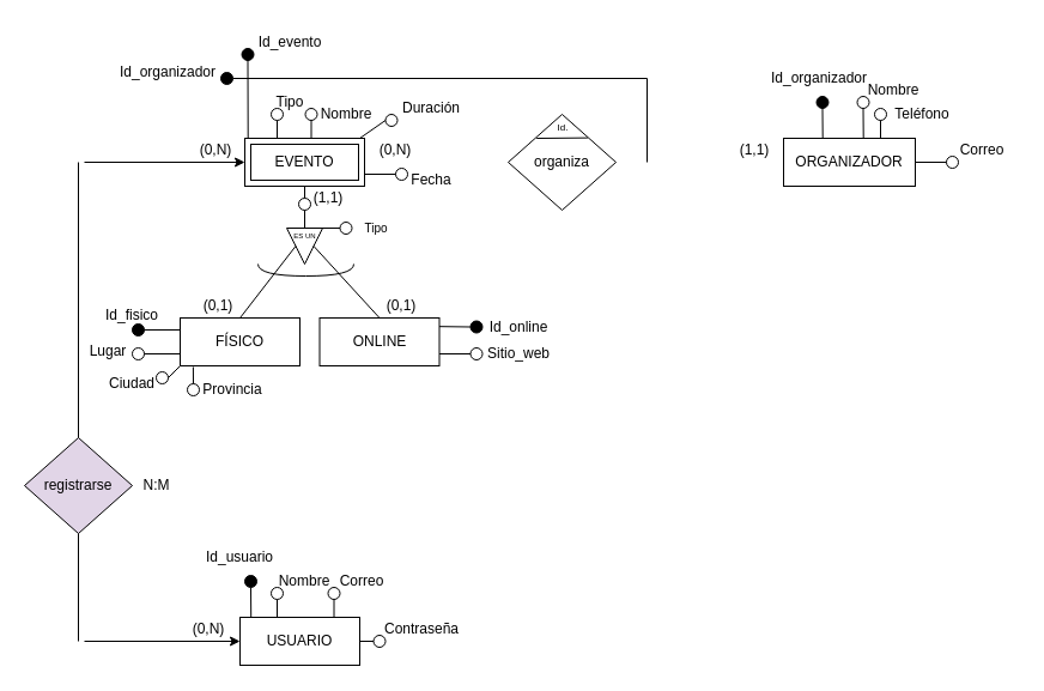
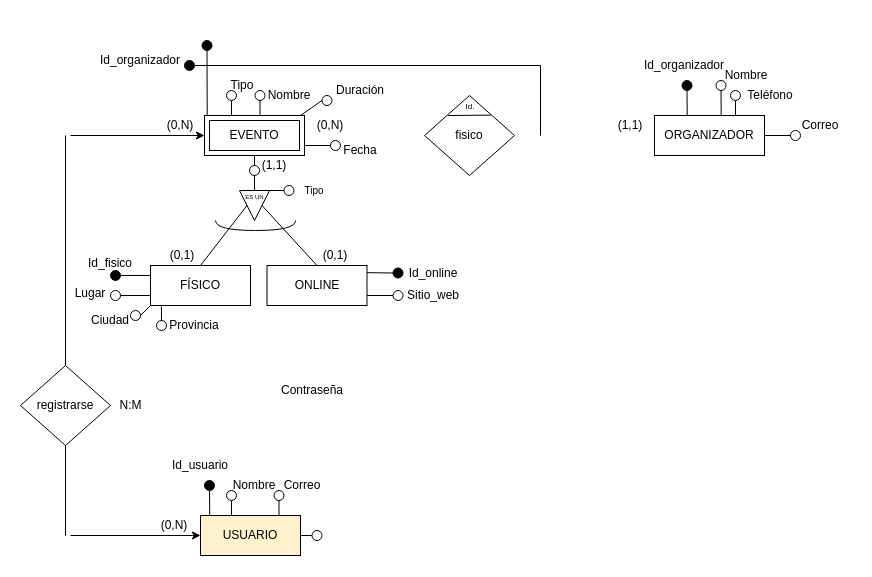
  <mxCell id="0" />
  <mxCell id="1" parent="0" />
  <mxCell id="2" value="ORGANIZADOR" style="rounded=0;whiteSpace=wrap;html=1;" parent="1" vertex="1"><mxGeometry x="654" y="115" width="110" height="40" as="geometry" /></mxCell>
- <mxCell id="3" value="organiza" style="rhombus;whiteSpace=wrap;html=1;" parent="1" vertex="1"><mxGeometry x="424" y="95" width="90" height="80" as="geometry" /></mxCell>
+ <mxCell id="3" value="fisico" style="rhombus;whiteSpace=wrap;html=1;" parent="1" vertex="1"><mxGeometry x="424" y="95" width="90" height="80" as="geometry" /></mxCell>
  <mxCell id="4" value="" style="ellipse;whiteSpace=wrap;html=1;aspect=fixed;" parent="1" vertex="1"><mxGeometry x="249" y="165" width="10" height="10" as="geometry" /></mxCell>
  <mxCell id="5" value="" style="endArrow=none;html=1;rounded=0;" parent="1" edge="1"><mxGeometry width="50" height="50" relative="1" as="geometry"><mxPoint x="254" y="195" as="sourcePoint" /><mxPoint x="254" y="175" as="targetPoint" /></mxGeometry></mxCell>
  <mxCell id="6" value="" style="triangle;whiteSpace=wrap;html=1;rotation=90;" parent="1" vertex="1"><mxGeometry x="239" y="190" width="30" height="30" as="geometry" /></mxCell>
  <mxCell id="7" value="&lt;font style=&quot;font-size: 6px;&quot;&gt;ES UN&lt;/font&gt;" style="text;html=1;align=center;verticalAlign=middle;whiteSpace=wrap;rounded=0;" parent="1" vertex="1"><mxGeometry x="241.5" y="190" width="25" height="10" as="geometry" /></mxCell>
  <mxCell id="8" value="" style="endArrow=none;html=1;rounded=0;entryX=0;entryY=0.5;entryDx=0;entryDy=0;exitX=1;exitY=0;exitDx=0;exitDy=0;" parent="1" source="7" target="9" edge="1"><mxGeometry width="50" height="50" relative="1" as="geometry"><mxPoint x="269" y="195" as="sourcePoint" /><mxPoint x="294.21" y="180" as="targetPoint" /></mxGeometry></mxCell>
  <mxCell id="9" value="" style="ellipse;whiteSpace=wrap;html=1;aspect=fixed;" parent="1" vertex="1"><mxGeometry x="283.5" y="185" width="10" height="10" as="geometry" /></mxCell>
  <mxCell id="10" value="" style="endArrow=none;html=1;rounded=0;exitX=0.5;exitY=0;exitDx=0;exitDy=0;entryX=0.5;entryY=1;entryDx=0;entryDy=0;" parent="1" source="4" edge="1"><mxGeometry width="50" height="50" relative="1" as="geometry"><mxPoint x="330" y="295" as="sourcePoint" /><mxPoint x="254" y="155" as="targetPoint" /></mxGeometry></mxCell>
  <mxCell id="11" value="&lt;font style=&quot;font-size: 10px;&quot;&gt;Tipo&lt;/font&gt;" style="text;html=1;align=center;verticalAlign=middle;whiteSpace=wrap;rounded=0;" parent="1" vertex="1"><mxGeometry x="283.5" y="175" width="60" height="30" as="geometry" /></mxCell>
  <mxCell id="12" value="FÍSICO" style="rounded=0;whiteSpace=wrap;html=1;" parent="1" vertex="1"><mxGeometry x="150" y="265" width="100" height="40" as="geometry" /></mxCell>
  <mxCell id="13" value="ONLINE" style="rounded=0;whiteSpace=wrap;html=1;" parent="1" vertex="1"><mxGeometry x="266.5" y="265" width="100" height="40" as="geometry" /></mxCell>
  <mxCell id="14" value="" style="endArrow=none;html=1;rounded=0;entryX=0.5;entryY=1;entryDx=0;entryDy=0;exitX=0.5;exitY=0;exitDx=0;exitDy=0;" parent="1" source="12" target="6" edge="1"><mxGeometry width="50" height="50" relative="1" as="geometry"><mxPoint x="120" y="415" as="sourcePoint" /><mxPoint x="170" y="365" as="targetPoint" /></mxGeometry></mxCell>
  <mxCell id="15" value="" style="endArrow=none;html=1;rounded=0;entryX=0.5;entryY=0;entryDx=0;entryDy=0;exitX=0.5;exitY=0;exitDx=0;exitDy=0;" parent="1" source="13" target="6" edge="1"><mxGeometry width="50" height="50" relative="1" as="geometry"><mxPoint x="120" y="415" as="sourcePoint" /><mxPoint x="170" y="365" as="targetPoint" /></mxGeometry></mxCell>
  <mxCell id="16" value="" style="shape=requiredInterface;html=1;verticalLabelPosition=bottom;sketch=0;rotation=90;" parent="1" vertex="1"><mxGeometry x="250" y="185" width="10" height="80" as="geometry" /></mxCell>
- <mxCell id="17" value="registrarse" style="rhombus;whiteSpace=wrap;html=1;fillColor=#e1d5e7;" parent="1" vertex="1"><mxGeometry x="20" y="365" width="90" height="80" as="geometry" /></mxCell>
- <mxCell id="18" value="USUARIO" style="rounded=0;whiteSpace=wrap;html=1;" parent="1" vertex="1"><mxGeometry x="200" y="515" width="100" height="40" as="geometry" /></mxCell>
+ <mxCell id="17" value="registrarse" style="rhombus;whiteSpace=wrap;html=1;" parent="1" vertex="1"><mxGeometry x="20" y="365" width="90" height="80" as="geometry" /></mxCell>
+ <mxCell id="18" value="USUARIO" style="rounded=0;whiteSpace=wrap;html=1;fillColor=#fff2cc;" parent="1" vertex="1"><mxGeometry x="200" y="515" width="100" height="40" as="geometry" /></mxCell>
  <mxCell id="19" value="EVENTO" style="shape=ext;margin=3;double=1;whiteSpace=wrap;html=1;align=center;" parent="1" vertex="1"><mxGeometry x="204" y="115" width="100" height="40" as="geometry" /></mxCell>
  <mxCell id="20" value="" style="endArrow=none;html=1;rounded=0;exitX=0.5;exitY=0;exitDx=0;exitDy=0;" parent="1" source="17" edge="1"><mxGeometry width="50" height="50" relative="1" as="geometry"><mxPoint x="180" y="405" as="sourcePoint" /><mxPoint x="65" y="135" as="targetPoint" /></mxGeometry></mxCell>
  <mxCell id="21" value="" style="endArrow=none;html=1;rounded=0;exitX=0.5;exitY=1;exitDx=0;exitDy=0;" parent="1" source="17" edge="1"><mxGeometry width="50" height="50" relative="1" as="geometry"><mxPoint x="110" y="375" as="sourcePoint" /><mxPoint x="65" y="535" as="targetPoint" /></mxGeometry></mxCell>
  <mxCell id="22" value="Id_organizador" style="text;html=1;align=center;verticalAlign=middle;whiteSpace=wrap;rounded=0;" parent="1" vertex="1"><mxGeometry x="654" y="50" width="60" height="30" as="geometry" /></mxCell>
  <mxCell id="23" value="" style="ellipse;whiteSpace=wrap;html=1;aspect=fixed;fillColor=black;" parent="1" vertex="1"><mxGeometry x="681.5" y="80" width="10" height="10" as="geometry" /></mxCell>
  <mxCell id="24" value="" style="endArrow=none;html=1;rounded=0;entryX=0.5;entryY=1;entryDx=0;entryDy=0;exitX=0.75;exitY=0;exitDx=0;exitDy=0;" parent="1" target="23" edge="1"><mxGeometry width="50" height="50" relative="1" as="geometry"><mxPoint x="686.71" y="115" as="sourcePoint" /><mxPoint x="408.71" y="205" as="targetPoint" /></mxGeometry></mxCell>
  <mxCell id="25" value="Nombre" style="text;html=1;align=center;verticalAlign=middle;whiteSpace=wrap;rounded=0;" parent="1" vertex="1"><mxGeometry x="715.5" y="60" width="60" height="30" as="geometry" /></mxCell>
  <mxCell id="26" value="" style="ellipse;whiteSpace=wrap;html=1;aspect=fixed;fillColor=none;" parent="1" vertex="1"><mxGeometry x="715.5" y="80" width="10" height="10" as="geometry" /></mxCell>
  <mxCell id="27" value="" style="endArrow=none;html=1;rounded=0;entryX=0.5;entryY=1;entryDx=0;entryDy=0;exitX=0.75;exitY=0;exitDx=0;exitDy=0;" parent="1" target="26" edge="1"><mxGeometry width="50" height="50" relative="1" as="geometry"><mxPoint x="720.71" y="115" as="sourcePoint" /><mxPoint x="442.71" y="205" as="targetPoint" /></mxGeometry></mxCell>
  <mxCell id="28" value="Teléfono" style="text;html=1;align=center;verticalAlign=middle;whiteSpace=wrap;rounded=0;" parent="1" vertex="1"><mxGeometry x="740" y="80" width="60" height="30" as="geometry" /></mxCell>
  <mxCell id="29" value="" style="ellipse;whiteSpace=wrap;html=1;aspect=fixed;fillColor=none;" parent="1" vertex="1"><mxGeometry x="730" y="90" width="10" height="10" as="geometry" /></mxCell>
  <mxCell id="30" value="" style="endArrow=none;html=1;rounded=0;entryX=0.5;entryY=1;entryDx=0;entryDy=0;" parent="1" target="29" edge="1"><mxGeometry width="50" height="50" relative="1" as="geometry"><mxPoint x="735" y="115" as="sourcePoint" /><mxPoint x="457.21" y="215" as="targetPoint" /></mxGeometry></mxCell>
  <mxCell id="31" value="Correo" style="text;html=1;align=center;verticalAlign=middle;whiteSpace=wrap;rounded=0;" parent="1" vertex="1"><mxGeometry x="790" y="110" width="60" height="30" as="geometry" /></mxCell>
  <mxCell id="32" value="" style="ellipse;whiteSpace=wrap;html=1;aspect=fixed;fillColor=none;" parent="1" vertex="1"><mxGeometry x="790" y="130" width="10" height="10" as="geometry" /></mxCell>
  <mxCell id="33" value="" style="endArrow=none;html=1;rounded=0;entryX=0;entryY=0.5;entryDx=0;entryDy=0;exitX=1;exitY=0.5;exitDx=0;exitDy=0;" parent="1" source="2" target="32" edge="1"><mxGeometry width="50" height="50" relative="1" as="geometry"><mxPoint x="795.21" y="165" as="sourcePoint" /><mxPoint x="517.21" y="255" as="targetPoint" /></mxGeometry></mxCell>
  <mxCell id="34" value="" style="ellipse;whiteSpace=wrap;html=1;aspect=fixed;fillColor=black;" parent="1" vertex="1"><mxGeometry x="201.5" y="40" width="10" height="10" as="geometry" /></mxCell>
  <mxCell id="35" value="" style="endArrow=none;html=1;rounded=0;entryX=0.5;entryY=1;entryDx=0;entryDy=0;exitX=0.75;exitY=0;exitDx=0;exitDy=0;" parent="1" target="34" edge="1"><mxGeometry width="50" height="50" relative="1" as="geometry"><mxPoint x="206.71" y="115" as="sourcePoint" /><mxPoint x="-71.29" y="205" as="targetPoint" /></mxGeometry></mxCell>
- <mxCell id="36" value="Id_evento" style="text;html=1;align=center;verticalAlign=middle;whiteSpace=wrap;rounded=0;" parent="1" vertex="1"><mxGeometry x="211.5" y="20" width="60" height="30" as="geometry" /></mxCell>
  <mxCell id="37" value="Tipo" style="text;html=1;align=center;verticalAlign=middle;whiteSpace=wrap;rounded=0;" parent="1" vertex="1"><mxGeometry x="211.5" y="70" width="60" height="30" as="geometry" /></mxCell>
  <mxCell id="38" value="" style="ellipse;whiteSpace=wrap;html=1;aspect=fixed;fillColor=none;" parent="1" vertex="1"><mxGeometry x="226" y="90" width="10" height="10" as="geometry" /></mxCell>
  <mxCell id="39" value="" style="endArrow=none;html=1;rounded=0;entryX=0.5;entryY=1;entryDx=0;entryDy=0;exitX=0.27;exitY=0;exitDx=0;exitDy=0;exitPerimeter=0;" parent="1" source="19" target="38" edge="1"><mxGeometry width="50" height="50" relative="1" as="geometry"><mxPoint x="200" y="95" as="sourcePoint" /><mxPoint x="-46.79" y="215" as="targetPoint" /></mxGeometry></mxCell>
  <mxCell id="40" value="Nombre" style="text;html=1;align=center;verticalAlign=middle;whiteSpace=wrap;rounded=0;" parent="1" vertex="1"><mxGeometry x="259" y="80" width="60" height="30" as="geometry" /></mxCell>
  <mxCell id="41" value="" style="ellipse;whiteSpace=wrap;html=1;aspect=fixed;fillColor=none;" parent="1" vertex="1"><mxGeometry x="254.5" y="90" width="10" height="10" as="geometry" /></mxCell>
  <mxCell id="42" value="" style="endArrow=none;html=1;rounded=0;entryX=0.5;entryY=1;entryDx=0;entryDy=0;exitX=0.27;exitY=0;exitDx=0;exitDy=0;exitPerimeter=0;" parent="1" target="41" edge="1"><mxGeometry width="50" height="50" relative="1" as="geometry"><mxPoint x="259.5" y="115" as="sourcePoint" /><mxPoint x="-18.29" y="215" as="targetPoint" /></mxGeometry></mxCell>
  <mxCell id="43" value="Duración" style="text;html=1;align=center;verticalAlign=middle;whiteSpace=wrap;rounded=0;" parent="1" vertex="1"><mxGeometry x="330" y="75" width="60" height="30" as="geometry" /></mxCell>
  <mxCell id="44" value="" style="ellipse;whiteSpace=wrap;html=1;aspect=fixed;fillColor=none;" parent="1" vertex="1"><mxGeometry x="321.5" y="95" width="10" height="10" as="geometry" /></mxCell>
  <mxCell id="45" value="" style="endArrow=none;html=1;rounded=0;entryX=0;entryY=0.5;entryDx=0;entryDy=0;exitX=1;exitY=0.5;exitDx=0;exitDy=0;" parent="1" target="44" edge="1"><mxGeometry width="50" height="50" relative="1" as="geometry"><mxPoint x="300" y="115" as="sourcePoint" /><mxPoint x="53.21" y="235" as="targetPoint" /></mxGeometry></mxCell>
  <mxCell id="46" value="Fecha" style="text;html=1;align=center;verticalAlign=middle;whiteSpace=wrap;rounded=0;" parent="1" vertex="1"><mxGeometry x="330" y="135" width="60" height="30" as="geometry" /></mxCell>
  <mxCell id="47" value="" style="ellipse;whiteSpace=wrap;html=1;aspect=fixed;fillColor=none;" parent="1" vertex="1"><mxGeometry x="330" y="140" width="10" height="10" as="geometry" /></mxCell>
  <mxCell id="48" value="" style="endArrow=none;html=1;rounded=0;entryX=0;entryY=0.5;entryDx=0;entryDy=0;exitX=1;exitY=0.5;exitDx=0;exitDy=0;" parent="1" target="47" edge="1"><mxGeometry width="50" height="50" relative="1" as="geometry"><mxPoint x="304" y="145" as="sourcePoint" /><mxPoint x="57.21" y="265" as="targetPoint" /></mxGeometry></mxCell>
  <mxCell id="49" value="Sitio_web" style="text;html=1;align=center;verticalAlign=middle;whiteSpace=wrap;rounded=0;" parent="1" vertex="1"><mxGeometry x="402.5" y="280" width="60" height="30" as="geometry" /></mxCell>
  <mxCell id="50" value="" style="ellipse;whiteSpace=wrap;html=1;aspect=fixed;fillColor=none;" parent="1" vertex="1"><mxGeometry x="392.5" y="290" width="10" height="10" as="geometry" /></mxCell>
  <mxCell id="51" value="" style="endArrow=none;html=1;rounded=0;entryX=0;entryY=0.5;entryDx=0;entryDy=0;exitX=1;exitY=0.5;exitDx=0;exitDy=0;" parent="1" target="50" edge="1"><mxGeometry width="50" height="50" relative="1" as="geometry"><mxPoint x="366.5" y="295" as="sourcePoint" /><mxPoint x="119.71" y="415" as="targetPoint" /></mxGeometry></mxCell>
  <mxCell id="52" value="" style="ellipse;whiteSpace=wrap;html=1;aspect=fixed;fillColor=black;" parent="1" vertex="1"><mxGeometry x="392.5" y="267.5" width="10" height="10" as="geometry" /></mxCell>
  <mxCell id="53" value="" style="endArrow=none;html=1;rounded=0;exitX=1;exitY=0.179;exitDx=0;exitDy=0;entryX=0;entryY=0.5;entryDx=0;entryDy=0;exitPerimeter=0;" parent="1" source="13" target="52" edge="1"><mxGeometry width="50" height="50" relative="1" as="geometry"><mxPoint x="397.71" y="302.5" as="sourcePoint" /><mxPoint x="390" y="275" as="targetPoint" /></mxGeometry></mxCell>
  <mxCell id="54" value="Id_online" style="text;html=1;align=center;verticalAlign=middle;whiteSpace=wrap;rounded=0;" parent="1" vertex="1"><mxGeometry x="402.5" y="257.5" width="60" height="30" as="geometry" /></mxCell>
  <mxCell id="55" value="" style="ellipse;whiteSpace=wrap;html=1;aspect=fixed;fillColor=black;" parent="1" vertex="1"><mxGeometry x="110" y="270" width="10" height="10" as="geometry" /></mxCell>
  <mxCell id="56" value="" style="endArrow=none;html=1;rounded=0;entryX=1;entryY=0.5;entryDx=0;entryDy=0;exitX=0;exitY=0.25;exitDx=0;exitDy=0;" parent="1" source="12" target="55" edge="1"><mxGeometry width="50" height="50" relative="1" as="geometry"><mxPoint x="115.21" y="305" as="sourcePoint" /><mxPoint x="-162.79" y="395" as="targetPoint" /></mxGeometry></mxCell>
  <mxCell id="57" value="Id_fisico" style="text;html=1;align=center;verticalAlign=middle;whiteSpace=wrap;rounded=0;" parent="1" vertex="1"><mxGeometry x="80" y="247.5" width="60" height="30" as="geometry" /></mxCell>
  <mxCell id="58" value="Lugar" style="text;html=1;align=center;verticalAlign=middle;whiteSpace=wrap;rounded=0;" parent="1" vertex="1"><mxGeometry x="60" y="277.5" width="60" height="30" as="geometry" /></mxCell>
  <mxCell id="59" value="" style="ellipse;whiteSpace=wrap;html=1;aspect=fixed;fillColor=none;" parent="1" vertex="1"><mxGeometry x="110" y="290" width="10" height="10" as="geometry" /></mxCell>
  <mxCell id="60" value="" style="endArrow=none;html=1;rounded=0;exitX=0;exitY=0.75;exitDx=0;exitDy=0;" parent="1" source="12" edge="1"><mxGeometry width="50" height="50" relative="1" as="geometry"><mxPoint x="84" y="295" as="sourcePoint" /><mxPoint x="120" y="295" as="targetPoint" /></mxGeometry></mxCell>
  <mxCell id="61" value="" style="ellipse;whiteSpace=wrap;html=1;aspect=fixed;fillColor=black;" parent="1" vertex="1"><mxGeometry x="204" y="480" width="10" height="10" as="geometry" /></mxCell>
  <mxCell id="62" value="" style="endArrow=none;html=1;rounded=0;entryX=0.5;entryY=1;entryDx=0;entryDy=0;exitX=0.75;exitY=0;exitDx=0;exitDy=0;" parent="1" target="61" edge="1"><mxGeometry width="50" height="50" relative="1" as="geometry"><mxPoint x="209.21" y="515" as="sourcePoint" /><mxPoint x="-68.79" y="605" as="targetPoint" /></mxGeometry></mxCell>
  <mxCell id="63" value="Id_usuario" style="text;html=1;align=center;verticalAlign=middle;whiteSpace=wrap;rounded=0;" parent="1" vertex="1"><mxGeometry x="170" y="450" width="60" height="30" as="geometry" /></mxCell>
  <mxCell id="64" value="" style="ellipse;whiteSpace=wrap;html=1;aspect=fixed;fillColor=none;" parent="1" vertex="1"><mxGeometry x="226" y="490" width="10" height="10" as="geometry" /></mxCell>
  <mxCell id="65" value="" style="endArrow=none;html=1;rounded=0;entryX=0.5;entryY=1;entryDx=0;entryDy=0;exitX=0.27;exitY=0;exitDx=0;exitDy=0;exitPerimeter=0;" parent="1" target="64" edge="1"><mxGeometry width="50" height="50" relative="1" as="geometry"><mxPoint x="231" y="515" as="sourcePoint" /><mxPoint x="-46.79" y="615" as="targetPoint" /></mxGeometry></mxCell>
  <mxCell id="66" value="Nombre" style="text;html=1;align=center;verticalAlign=middle;whiteSpace=wrap;rounded=0;" parent="1" vertex="1"><mxGeometry x="224" y="470" width="60" height="30" as="geometry" /></mxCell>
  <mxCell id="67" value="" style="ellipse;whiteSpace=wrap;html=1;aspect=fixed;fillColor=none;" parent="1" vertex="1"><mxGeometry x="273.5" y="490" width="10" height="10" as="geometry" /></mxCell>
  <mxCell id="68" value="" style="endArrow=none;html=1;rounded=0;entryX=0.5;entryY=1;entryDx=0;entryDy=0;exitX=0.27;exitY=0;exitDx=0;exitDy=0;exitPerimeter=0;" parent="1" target="67" edge="1"><mxGeometry width="50" height="50" relative="1" as="geometry"><mxPoint x="278.5" y="515" as="sourcePoint" /><mxPoint x="0.71" y="615" as="targetPoint" /></mxGeometry></mxCell>
  <mxCell id="69" value="Correo" style="text;html=1;align=center;verticalAlign=middle;whiteSpace=wrap;rounded=0;" parent="1" vertex="1"><mxGeometry x="271.5" y="470" width="60" height="30" as="geometry" /></mxCell>
  <mxCell id="70" value="" style="ellipse;whiteSpace=wrap;html=1;aspect=fixed;fillColor=none;" parent="1" vertex="1"><mxGeometry x="311.5" y="530" width="10" height="10" as="geometry" /></mxCell>
  <mxCell id="71" value="" style="endArrow=none;html=1;rounded=0;exitX=1;exitY=0.5;exitDx=0;exitDy=0;entryX=0;entryY=0.5;entryDx=0;entryDy=0;" parent="1" source="18" target="70" edge="1"><mxGeometry width="50" height="50" relative="1" as="geometry"><mxPoint x="317" y="557.5" as="sourcePoint" /><mxPoint x="320" y="555" as="targetPoint" /></mxGeometry></mxCell>
- <mxCell id="72" value="Contraseña" style="text;html=1;align=center;verticalAlign=middle;whiteSpace=wrap;rounded=0;" parent="1" vertex="1"><mxGeometry x="321.5" y="510" width="60" height="30" as="geometry" /></mxCell>
+ <mxCell id="72" value="Contraseña" style="text;html=1;align=center;verticalAlign=middle;whiteSpace=wrap;rounded=0;" parent="1" vertex="1"><mxGeometry x="281.5" y="375" width="60" height="30" as="geometry" /></mxCell>
  <mxCell id="73" value="&lt;font style=&quot;font-size: 12px;&quot;&gt;(1,1)&lt;/font&gt;" style="text;html=1;align=center;verticalAlign=middle;whiteSpace=wrap;rounded=0;" parent="1" vertex="1"><mxGeometry x="600" y="110" width="60" height="30" as="geometry" /></mxCell>
  <mxCell id="74" value="&lt;font style=&quot;font-size: 12px;&quot;&gt;(1,1)&lt;/font&gt;" style="text;html=1;align=center;verticalAlign=middle;whiteSpace=wrap;rounded=0;" parent="1" vertex="1"><mxGeometry x="244" y="150" width="60" height="30" as="geometry" /></mxCell>
  <mxCell id="75" value="&lt;font style=&quot;font-size: 12px;&quot;&gt;(0,1)&lt;/font&gt;" style="text;html=1;align=center;verticalAlign=middle;whiteSpace=wrap;rounded=0;" parent="1" vertex="1"><mxGeometry x="305" y="240" width="60" height="30" as="geometry" /></mxCell>
  <mxCell id="76" value="&lt;font style=&quot;font-size: 12px;&quot;&gt;(0,1)&lt;/font&gt;" style="text;html=1;align=center;verticalAlign=middle;whiteSpace=wrap;rounded=0;" parent="1" vertex="1"><mxGeometry x="151.5" y="240" width="60" height="30" as="geometry" /></mxCell>
  <mxCell id="77" value="&lt;font style=&quot;font-size: 12px;&quot;&gt;(0,N)&lt;/font&gt;" style="text;html=1;align=center;verticalAlign=middle;whiteSpace=wrap;rounded=0;" parent="1" vertex="1"><mxGeometry x="300" y="110" width="60" height="30" as="geometry" /></mxCell>
  <mxCell id="78" value="N:M" style="text;html=1;align=center;verticalAlign=middle;resizable=0;points=[];autosize=1;strokeColor=none;fillColor=none;" parent="1" vertex="1"><mxGeometry x="105" y="390" width="50" height="30" as="geometry" /></mxCell>
  <mxCell id="79" value="&lt;font style=&quot;font-size: 12px;&quot;&gt;(0,N)&lt;/font&gt;" style="text;html=1;align=center;verticalAlign=middle;whiteSpace=wrap;rounded=0;" parent="1" vertex="1"><mxGeometry x="150" y="110" width="60" height="30" as="geometry" /></mxCell>
  <mxCell id="80" value="&lt;font style=&quot;font-size: 12px;&quot;&gt;(0,N)&lt;/font&gt;" style="text;html=1;align=center;verticalAlign=middle;whiteSpace=wrap;rounded=0;" parent="1" vertex="1"><mxGeometry x="144" y="510" width="60" height="30" as="geometry" /></mxCell>
  <mxCell id="81" value="" style="endArrow=classic;html=1;rounded=0;entryX=0;entryY=0.5;entryDx=0;entryDy=0;" parent="1" target="19" edge="1"><mxGeometry width="50" height="50" relative="1" as="geometry"><mxPoint x="70" y="135" as="sourcePoint" /><mxPoint x="290" y="255" as="targetPoint" /></mxGeometry></mxCell>
  <mxCell id="82" value="" style="endArrow=classic;html=1;rounded=0;entryX=0;entryY=0.5;entryDx=0;entryDy=0;" parent="1" target="18" edge="1"><mxGeometry width="50" height="50" relative="1" as="geometry"><mxPoint x="70" y="535" as="sourcePoint" /><mxPoint x="210" y="385" as="targetPoint" /></mxGeometry></mxCell>
  <mxCell id="83" value="" style="endArrow=none;html=1;rounded=0;entryX=0.908;entryY=0.981;entryDx=0;entryDy=0;exitX=0;exitY=0;exitDx=0;exitDy=0;entryPerimeter=0;" parent="1" target="84" edge="1"><mxGeometry width="50" height="50" relative="1" as="geometry"><mxPoint x="447.71" y="115" as="sourcePoint" /><mxPoint x="487.71" y="115" as="targetPoint" /></mxGeometry></mxCell>
  <mxCell id="84" value="&lt;font style=&quot;font-size: 8px;&quot;&gt;Id.&lt;/font&gt;" style="text;html=1;align=center;verticalAlign=middle;whiteSpace=wrap;rounded=0;" parent="1" vertex="1"><mxGeometry x="445" y="95" width="50" height="20" as="geometry" /></mxCell>
  <mxCell id="85" value="" style="endArrow=none;html=1;rounded=0;" parent="1" edge="1"><mxGeometry width="50" height="50" relative="1" as="geometry"><mxPoint x="540" y="135" as="sourcePoint" /><mxPoint x="540" y="65" as="targetPoint" /></mxGeometry></mxCell>
  <mxCell id="86" value="" style="ellipse;whiteSpace=wrap;html=1;aspect=fixed;fillColor=black;" parent="1" vertex="1"><mxGeometry x="184" y="60" width="10" height="10" as="geometry" /></mxCell>
  <mxCell id="87" value="" style="endArrow=none;html=1;rounded=0;entryX=1;entryY=0.5;entryDx=0;entryDy=0;" parent="1" target="86" edge="1"><mxGeometry width="50" height="50" relative="1" as="geometry"><mxPoint x="540" y="65" as="sourcePoint" /><mxPoint x="-88.79" y="190" as="targetPoint" /></mxGeometry></mxCell>
  <mxCell id="88" value="Id_organizador" style="text;html=1;align=center;verticalAlign=middle;whiteSpace=wrap;rounded=0;" parent="1" vertex="1"><mxGeometry x="110" y="45" width="60" height="30" as="geometry" /></mxCell>
  <mxCell id="89" value="" style="ellipse;whiteSpace=wrap;html=1;aspect=fixed;fillColor=none;" parent="1" vertex="1"><mxGeometry x="130" y="310" width="10" height="10" as="geometry" /></mxCell>
  <mxCell id="90" value="" style="endArrow=none;html=1;rounded=0;exitX=0;exitY=1;exitDx=0;exitDy=0;" parent="1" source="12" edge="1"><mxGeometry width="50" height="50" relative="1" as="geometry"><mxPoint x="170" y="315" as="sourcePoint" /><mxPoint x="140" y="315" as="targetPoint" /></mxGeometry></mxCell>
  <mxCell id="91" value="Ciudad" style="text;html=1;align=center;verticalAlign=middle;whiteSpace=wrap;rounded=0;" parent="1" vertex="1"><mxGeometry x="80" y="305" width="60" height="30" as="geometry" /></mxCell>
  <mxCell id="92" value="" style="ellipse;whiteSpace=wrap;html=1;aspect=fixed;fillColor=none;" parent="1" vertex="1"><mxGeometry x="156" y="320" width="10" height="10" as="geometry" /></mxCell>
  <mxCell id="93" value="" style="endArrow=none;html=1;rounded=0;entryX=0.5;entryY=0;entryDx=0;entryDy=0;exitX=0.109;exitY=1.024;exitDx=0;exitDy=0;exitPerimeter=0;" parent="1" source="12" target="92" edge="1"><mxGeometry width="50" height="50" relative="1" as="geometry"><mxPoint x="130" y="325" as="sourcePoint" /><mxPoint x="-116.79" y="445" as="targetPoint" /></mxGeometry></mxCell>
  <mxCell id="94" value="Provincia" style="text;html=1;align=center;verticalAlign=middle;whiteSpace=wrap;rounded=0;" parent="1" vertex="1"><mxGeometry x="164" y="310" width="60" height="30" as="geometry" /></mxCell>
